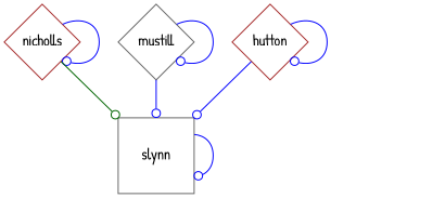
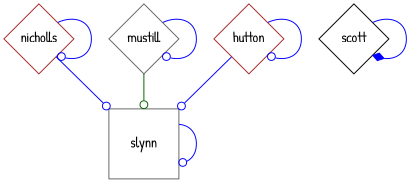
  digraph {
    fontname="Patrick Hand"
    node [color=brown fillcolor=white fixedsize=true fontname="Patrick Hand" shape=diamond style=filled]
    edge [arrowhead=odot color=blue fontname="Patrick Hand" penwidth=1]
    nicholls [height=1 width=1]
    slynn [color=gray40 height=1 shape=box width=1]
    mustill [color=gray40 height=1 width=1]
    hutton [height=1 width=1]
+   scott [color=black height=1 width=1]
    nicholls -> nicholls
-   nicholls -> slynn [color=darkgreen]
+   nicholls -> slynn
    slynn -> slynn
-   mustill -> slynn
+   mustill -> slynn [color=darkgreen]
    mustill -> mustill
    hutton -> slynn
    hutton -> hutton
+   scott -> scott [arrowhead=diamond]
  }
